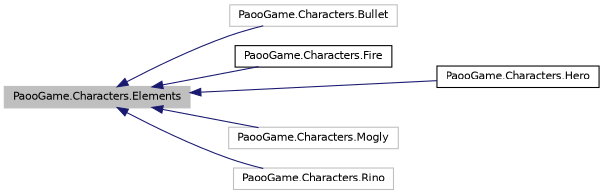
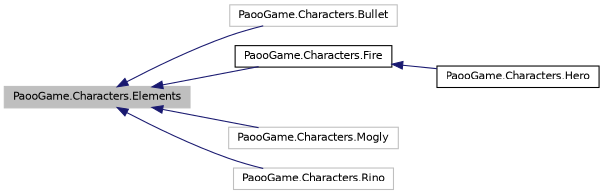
  digraph {
    rankdir=LR
    node [color=grey75 fillcolor=white fontname=Helvetica fontsize=10 shape=record style=filled]
    edge [color=midnightblue dir=back fontname=Helvetica fontsize=10 labelfontname=Helvetica labelfontsize=10 style=solid]
    n1 [fillcolor=grey75 fontcolor=black height=0.2 label="PaooGame.Characters.Elements" width=0.4]
    n2 [height=0.2 label="PaooGame.Characters.Bullet" width=0.4]
    n3 [color=black height=0.2 label="PaooGame.Characters.Fire" width=0.4]
    n4 [color=black height=0.2 label="PaooGame.Characters.Hero" width=0.4]
    n5 [height=0.2 label="PaooGame.Characters.Mogly" width=0.4]
    n6 [height=0.2 label="PaooGame.Characters.Rino" width=0.4]
    n1 -> n2
    n1 -> n3
-   n1 -> n4
+   n3 -> n4
    n1 -> n5
    n1 -> n6
  }
